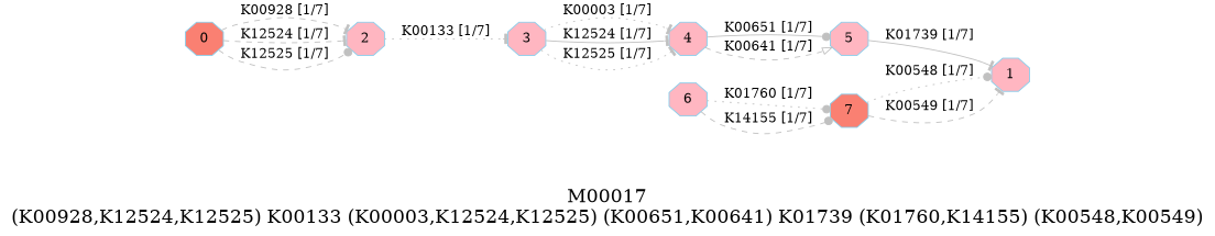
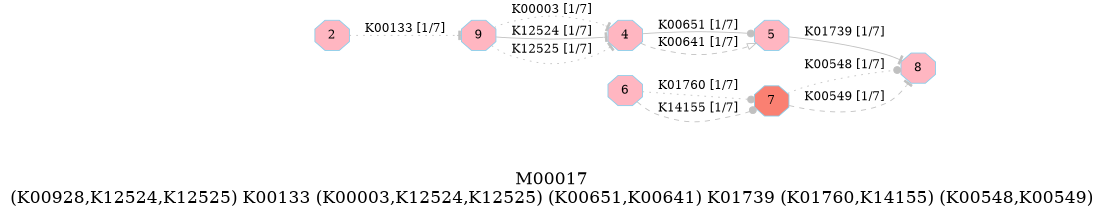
  digraph {
    fontsize=20
    label="M00017\n(K00928,K12524,K12525) K00133 (K00003,K12524,K12525) (K00651,K00641) K01739 (K01760,K14155) (K00548,K00549)"
    rankdir=LR
    node [color=skyblue fillcolor=lightpink shape=octagon style=filled]
    edge [arrowhead=tee color=grey style=dashed]
-   0 [fillcolor=salmon height=.3 width=.3]
-   1 [height=.3 width=.3]
+   1 [height=.3 width=.3 label=8]
    2 [height=.3 width=.3]
-   3 [height=.3 width=.3]
+   3 [height=.3 width=.3 label=9]
    4 [height=.3 width=.3]
    5 [height=.3 width=.3]
    6 [height=.3 width=.3]
    7 [fillcolor=salmon height=.3 width=.3]
    subgraph sub_1 {
-     0
      1
      2
      3
      4
      5
      6
      7
    }
-   0 -> 2 [label="K00928 [1/7]"]
-   0 -> 2 [label="K12524 [1/7]"]
-   0 -> 2 [arrowhead=dot label="K12525 [1/7]"]
    2 -> 3 [label="K00133 [1/7]" style=dotted]
    3 -> 4 [label="K00003 [1/7]" style=dotted]
    3 -> 4 [label="K12524 [1/7]" style=solid]
    3 -> 4 [label="K12525 [1/7]" style=dotted]
    4 -> 5 [arrowhead=dot label="K00651 [1/7]" style=solid]
    4 -> 5 [arrowhead=onormal label="K00641 [1/7]"]
    5 -> 1 [label="K01739 [1/7]" style=solid]
    6 -> 7 [arrowhead=dot label="K01760 [1/7]" style=dotted]
    6 -> 7 [arrowhead=dot label="K14155 [1/7]"]
    7 -> 1 [arrowhead=dot label="K00548 [1/7]" style=dotted]
    7 -> 1 [label="K00549 [1/7]"]
  }
